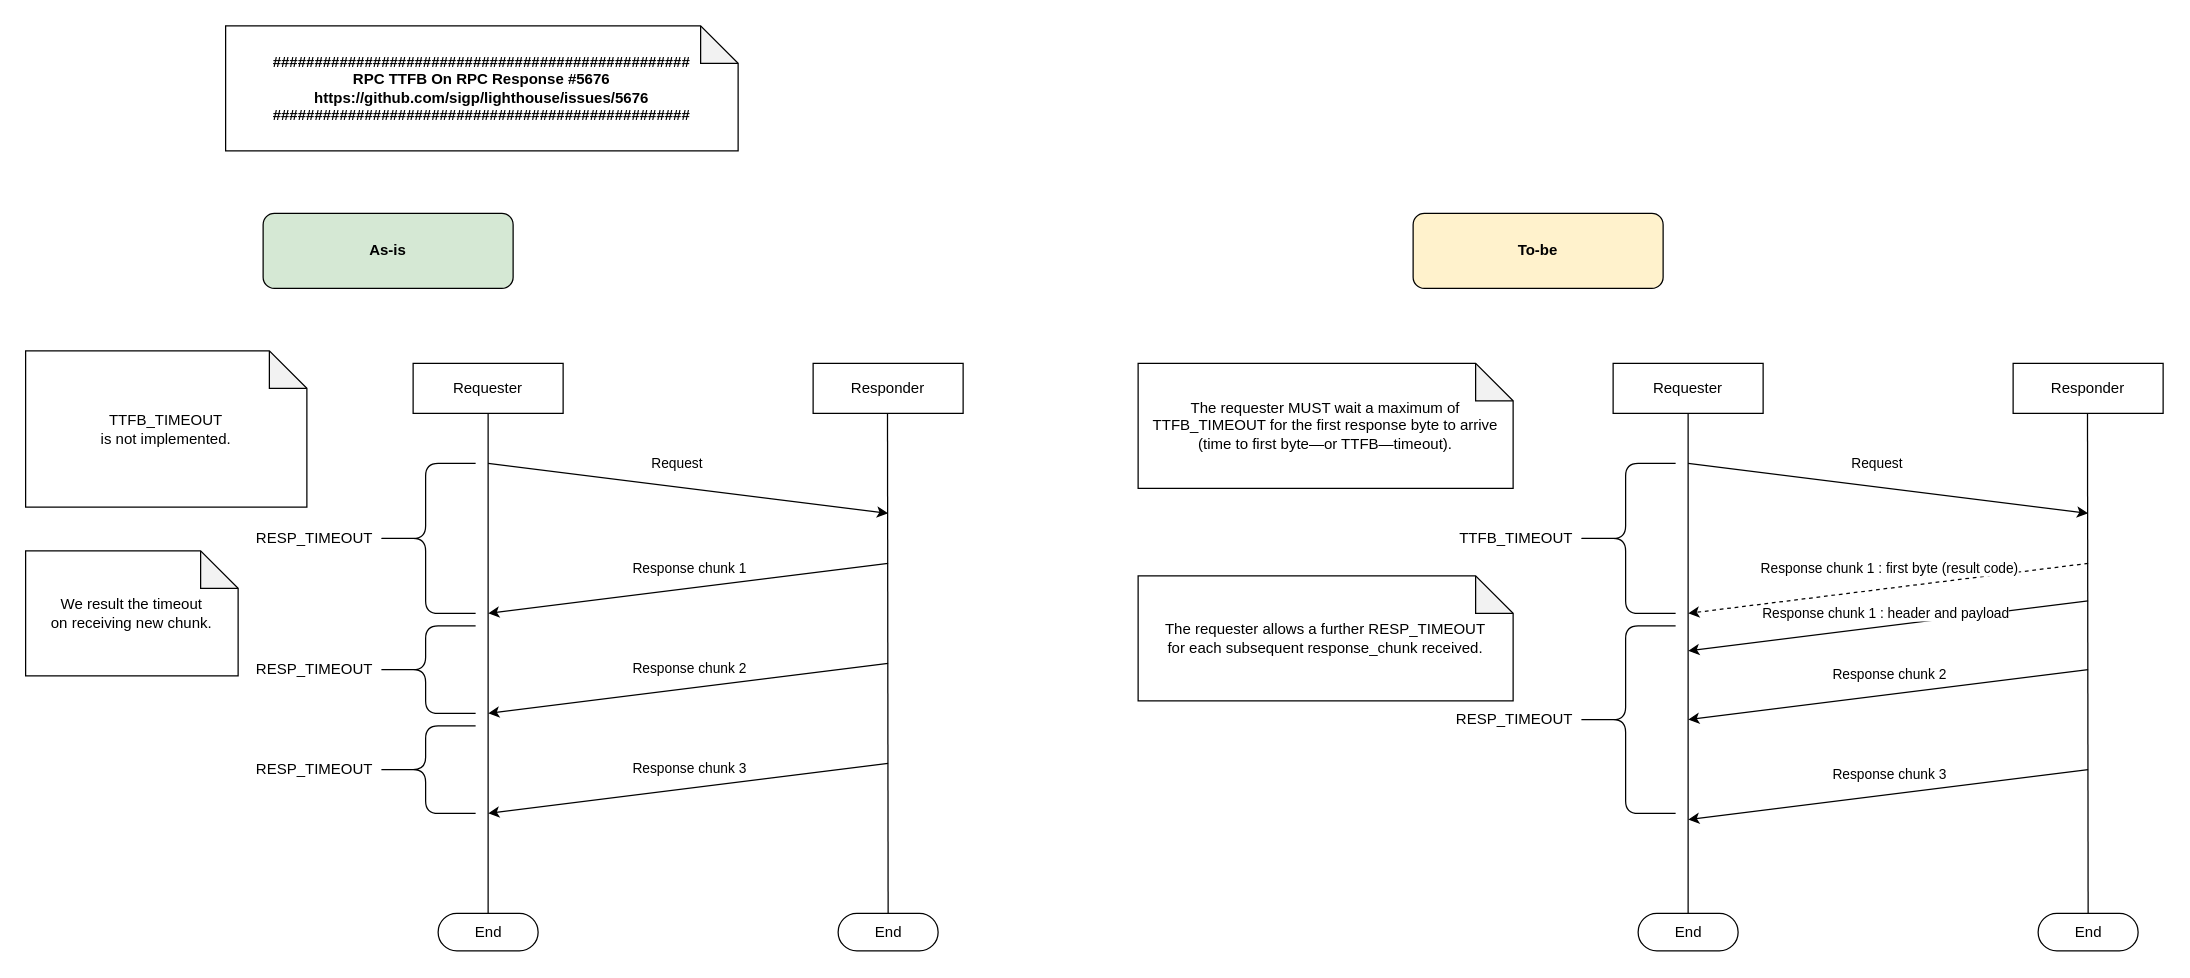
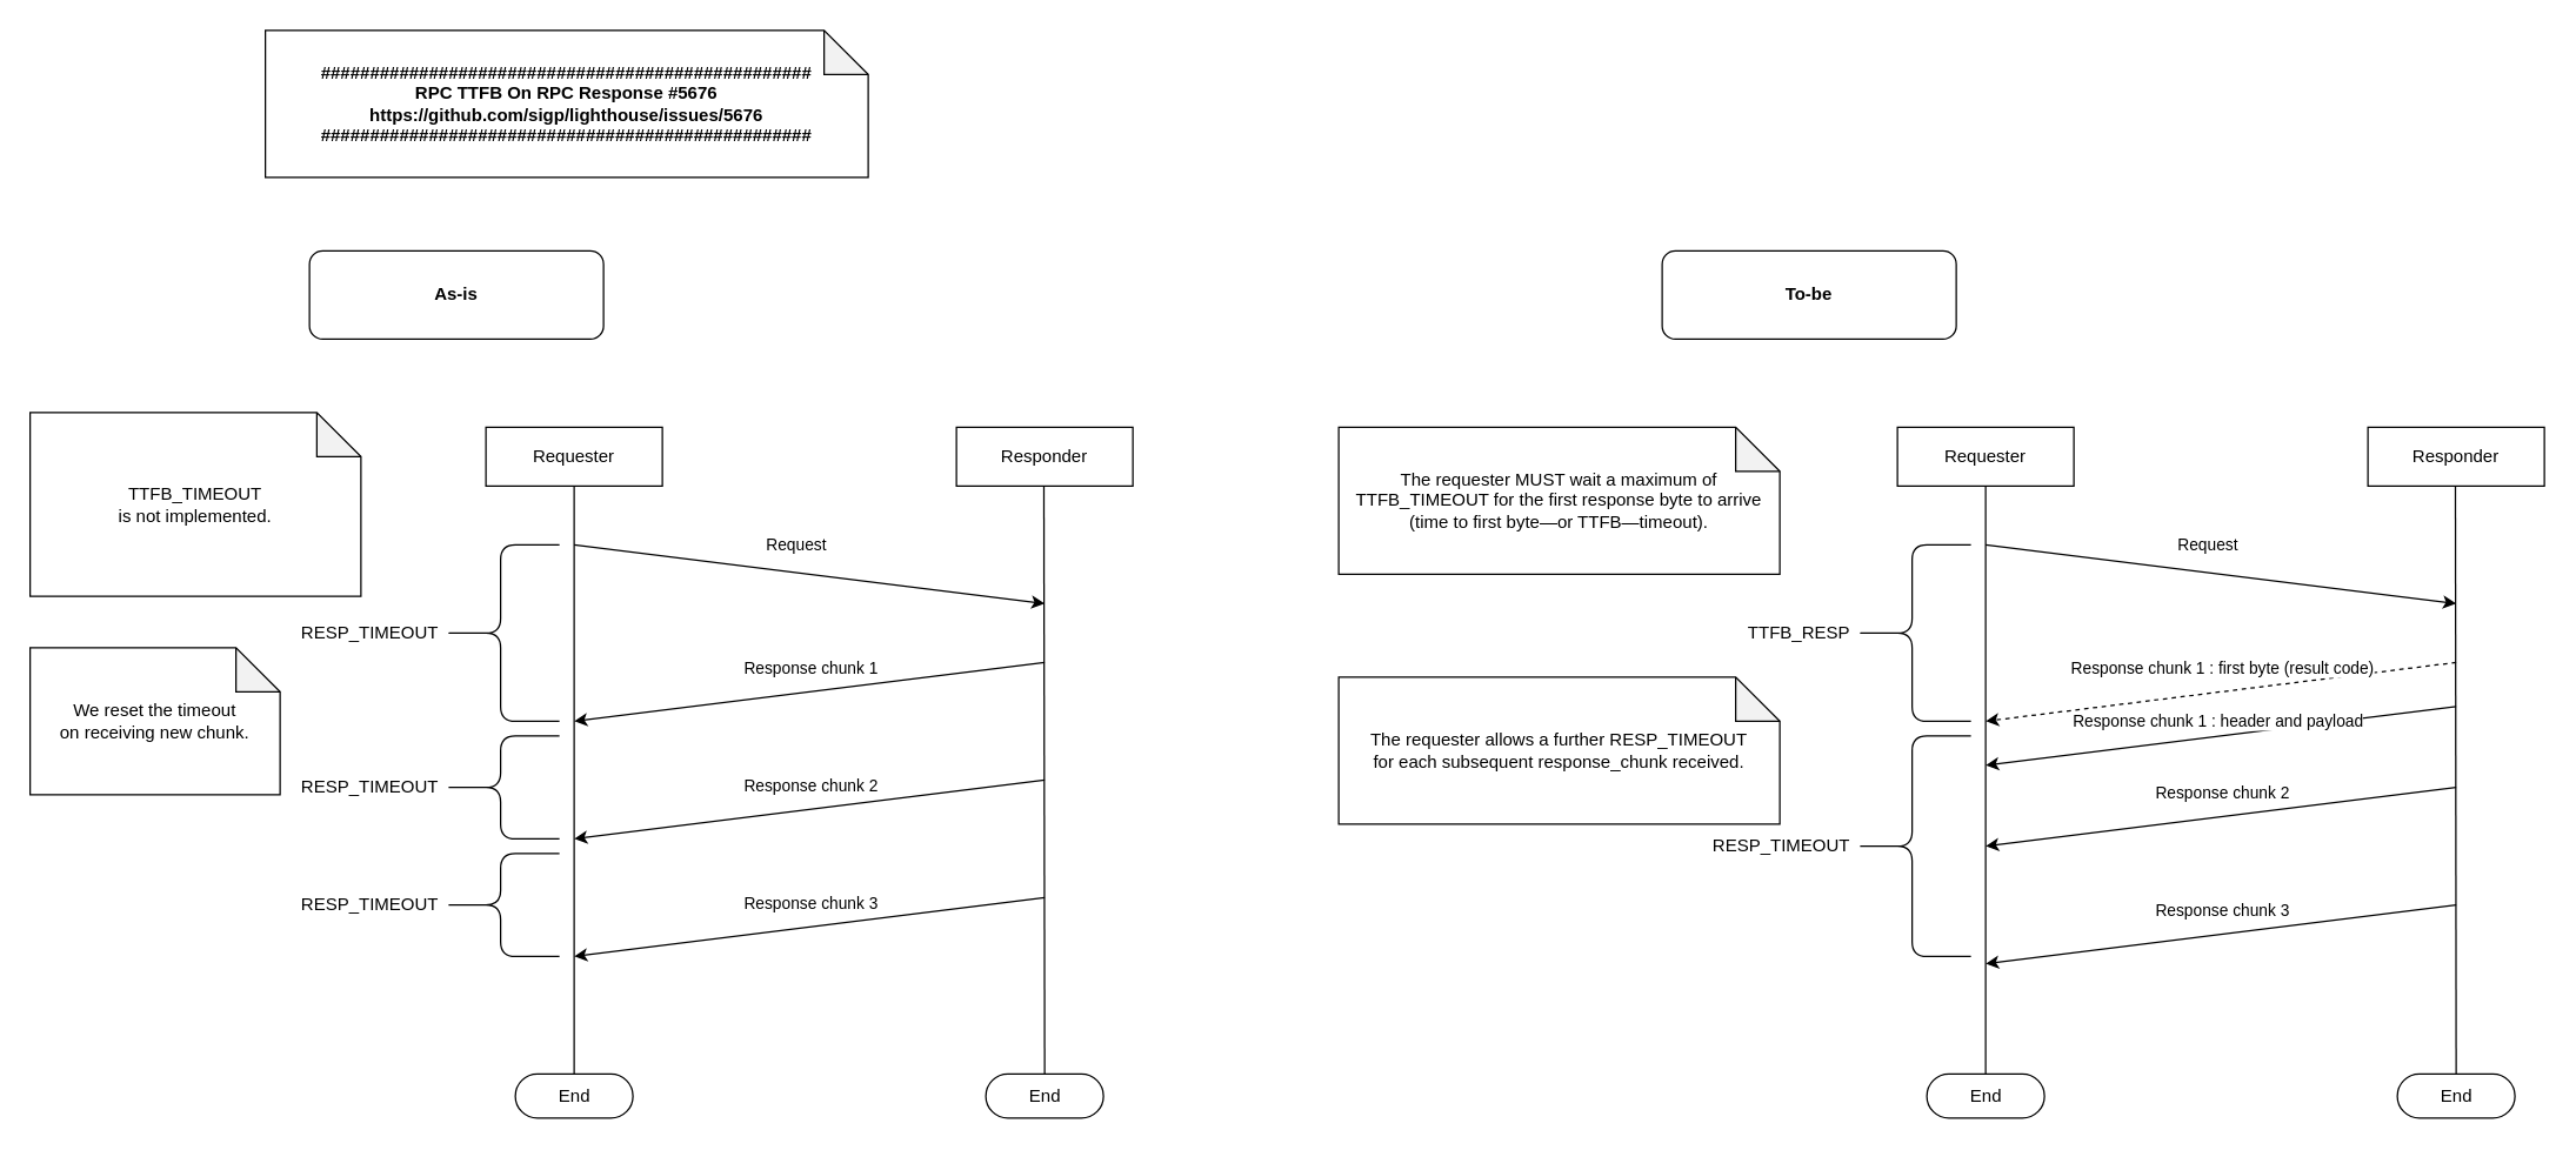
  <mxCell id="0" />
  <mxCell id="1" parent="0" />
  <mxCell id="2" value="##################################################&lt;br&gt;RPC TTFB On RPC Response #5676&lt;br&gt;https://github.com/sigp/lighthouse/issues/5676&lt;br&gt;##################################################" style="shape=note;whiteSpace=wrap;html=1;backgroundOutline=1;darkOpacity=0.05;fontStyle=1" parent="1" vertex="1"><mxGeometry x="180" y="20" width="410" height="100" as="geometry" /></mxCell>
- <mxCell id="3" value="As-is" style="rounded=1;whiteSpace=wrap;html=1;fontStyle=1;fillColor=#d5e8d4;" parent="1" vertex="1"><mxGeometry x="210" y="170" width="200" height="60" as="geometry" /></mxCell>
- <mxCell id="4" value="To-be" style="rounded=1;whiteSpace=wrap;html=1;fontStyle=1;fillColor=#fff2cc;" parent="1" vertex="1"><mxGeometry x="1130" y="170" width="200" height="60" as="geometry" /></mxCell>
+ <mxCell id="3" value="As-is" style="rounded=1;whiteSpace=wrap;html=1;fontStyle=1" parent="1" vertex="1"><mxGeometry x="210" y="170" width="200" height="60" as="geometry" /></mxCell>
+ <mxCell id="4" value="To-be" style="rounded=1;whiteSpace=wrap;html=1;fontStyle=1" parent="1" vertex="1"><mxGeometry x="1130" y="170" width="200" height="60" as="geometry" /></mxCell>
  <mxCell id="5" value="Requester" style="rounded=0;whiteSpace=wrap;html=1;fontStyle=0" vertex="1" parent="1"><mxGeometry x="330" y="290" width="120" height="40" as="geometry" /></mxCell>
  <mxCell id="6" value="Responder" style="rounded=0;whiteSpace=wrap;html=1;fontStyle=0" vertex="1" parent="1"><mxGeometry x="650" y="290" width="120" height="40" as="geometry" /></mxCell>
  <mxCell id="7" value="" style="endArrow=none;html=1;entryX=0.5;entryY=1;entryDx=0;entryDy=0;" edge="1" parent="1" target="5"><mxGeometry width="50" height="50" relative="1" as="geometry"><mxPoint x="390" y="730" as="sourcePoint" /><mxPoint x="440" y="440" as="targetPoint" /></mxGeometry></mxCell>
  <mxCell id="8" value="" style="endArrow=none;html=1;entryX=0.5;entryY=1;entryDx=0;entryDy=0;" edge="1" parent="1"><mxGeometry width="50" height="50" relative="1" as="geometry"><mxPoint x="710" y="730" as="sourcePoint" /><mxPoint x="709.5" y="330" as="targetPoint" /></mxGeometry></mxCell>
  <mxCell id="9" value="" style="endArrow=classic;html=1;" edge="1" parent="1"><mxGeometry width="50" height="50" relative="1" as="geometry"><mxPoint x="390" y="370" as="sourcePoint" /><mxPoint x="710" y="410" as="targetPoint" /></mxGeometry></mxCell>
  <mxCell id="10" value="Request" style="edgeLabel;html=1;align=center;verticalAlign=middle;resizable=0;points=[];" vertex="1" connectable="0" parent="9"><mxGeometry x="-0.158" y="2" relative="1" as="geometry"><mxPoint x="15" y="-15" as="offset" /></mxGeometry></mxCell>
  <mxCell id="11" value="" style="endArrow=classic;html=1;" edge="1" parent="1"><mxGeometry width="50" height="50" relative="1" as="geometry"><mxPoint x="710" y="450" as="sourcePoint" /><mxPoint x="390" y="490" as="targetPoint" /></mxGeometry></mxCell>
  <mxCell id="12" value="Response chunk 1" style="edgeLabel;html=1;align=center;verticalAlign=middle;resizable=0;points=[];" vertex="1" connectable="0" parent="11"><mxGeometry x="-0.158" y="2" relative="1" as="geometry"><mxPoint x="-25" y="-15" as="offset" /></mxGeometry></mxCell>
  <mxCell id="13" value="" style="endArrow=classic;html=1;" edge="1" parent="1"><mxGeometry width="50" height="50" relative="1" as="geometry"><mxPoint x="710" y="530" as="sourcePoint" /><mxPoint x="390" y="570" as="targetPoint" /></mxGeometry></mxCell>
  <mxCell id="14" value="Response chunk 2" style="edgeLabel;html=1;align=center;verticalAlign=middle;resizable=0;points=[];" vertex="1" connectable="0" parent="13"><mxGeometry x="-0.158" y="2" relative="1" as="geometry"><mxPoint x="-25" y="-15" as="offset" /></mxGeometry></mxCell>
  <mxCell id="15" value="" style="endArrow=classic;html=1;" edge="1" parent="1"><mxGeometry width="50" height="50" relative="1" as="geometry"><mxPoint x="710" y="610" as="sourcePoint" /><mxPoint x="390" y="650" as="targetPoint" /></mxGeometry></mxCell>
  <mxCell id="16" value="Response chunk 3" style="edgeLabel;html=1;align=center;verticalAlign=middle;resizable=0;points=[];" vertex="1" connectable="0" parent="15"><mxGeometry x="-0.158" y="2" relative="1" as="geometry"><mxPoint x="-25" y="-15" as="offset" /></mxGeometry></mxCell>
  <mxCell id="17" value="RESP_TIMEOUT" style="shape=curlyBracket;whiteSpace=wrap;html=1;rounded=1;labelPosition=left;verticalLabelPosition=middle;align=right;verticalAlign=middle;" vertex="1" parent="1"><mxGeometry x="300" y="500" width="80" height="70" as="geometry" /></mxCell>
  <mxCell id="18" value="RESP_TIMEOUT" style="shape=curlyBracket;whiteSpace=wrap;html=1;rounded=1;labelPosition=left;verticalLabelPosition=middle;align=right;verticalAlign=middle;" vertex="1" parent="1"><mxGeometry x="300" y="370" width="80" height="120" as="geometry" /></mxCell>
  <mxCell id="19" value="RESP_TIMEOUT" style="shape=curlyBracket;whiteSpace=wrap;html=1;rounded=1;labelPosition=left;verticalLabelPosition=middle;align=right;verticalAlign=middle;" vertex="1" parent="1"><mxGeometry x="300" y="580" width="80" height="70" as="geometry" /></mxCell>
- <mxCell id="20" value="We result the timeout &lt;br&gt;on receiving new chunk." style="shape=note;whiteSpace=wrap;html=1;backgroundOutline=1;darkOpacity=0.05;" vertex="1" parent="1"><mxGeometry x="20" y="440" width="170" height="100" as="geometry" /></mxCell>
+ <mxCell id="20" value="We reset the timeout &lt;br&gt;on receiving new chunk." style="shape=note;whiteSpace=wrap;html=1;backgroundOutline=1;darkOpacity=0.05;" vertex="1" parent="1"><mxGeometry x="20" y="440" width="170" height="100" as="geometry" /></mxCell>
  <mxCell id="21" value="TTFB_TIMEOUT&lt;br&gt;is not implemented." style="shape=note;whiteSpace=wrap;html=1;backgroundOutline=1;darkOpacity=0.05;" vertex="1" parent="1"><mxGeometry x="20" y="280" width="225" height="125" as="geometry" /></mxCell>
  <mxCell id="22" value="Requester" style="rounded=0;whiteSpace=wrap;html=1;fontStyle=0" vertex="1" parent="1"><mxGeometry x="1290" y="290" width="120" height="40" as="geometry" /></mxCell>
  <mxCell id="23" value="Responder" style="rounded=0;whiteSpace=wrap;html=1;fontStyle=0" vertex="1" parent="1"><mxGeometry x="1610" y="290" width="120" height="40" as="geometry" /></mxCell>
  <mxCell id="24" value="" style="endArrow=none;html=1;entryX=0.5;entryY=1;entryDx=0;entryDy=0;" edge="1" parent="1" target="22"><mxGeometry width="50" height="50" relative="1" as="geometry"><mxPoint x="1350" y="730" as="sourcePoint" /><mxPoint x="1400" y="440" as="targetPoint" /></mxGeometry></mxCell>
  <mxCell id="25" value="" style="endArrow=none;html=1;entryX=0.5;entryY=1;entryDx=0;entryDy=0;" edge="1" parent="1"><mxGeometry width="50" height="50" relative="1" as="geometry"><mxPoint x="1670" y="730" as="sourcePoint" /><mxPoint x="1669.5" y="330" as="targetPoint" /></mxGeometry></mxCell>
  <mxCell id="26" value="" style="endArrow=classic;html=1;" edge="1" parent="1"><mxGeometry width="50" height="50" relative="1" as="geometry"><mxPoint x="1350" y="370" as="sourcePoint" /><mxPoint x="1670" y="410" as="targetPoint" /></mxGeometry></mxCell>
  <mxCell id="27" value="Request" style="edgeLabel;html=1;align=center;verticalAlign=middle;resizable=0;points=[];" vertex="1" connectable="0" parent="26"><mxGeometry x="-0.158" y="2" relative="1" as="geometry"><mxPoint x="15" y="-15" as="offset" /></mxGeometry></mxCell>
  <mxCell id="28" value="" style="endArrow=classic;html=1;dashed=1;" edge="1" parent="1"><mxGeometry width="50" height="50" relative="1" as="geometry"><mxPoint x="1670" y="450" as="sourcePoint" /><mxPoint x="1350" y="490" as="targetPoint" /></mxGeometry></mxCell>
  <mxCell id="29" value="Response chunk 1 : first byte (result code)" style="edgeLabel;html=1;align=center;verticalAlign=middle;resizable=0;points=[];" vertex="1" connectable="0" parent="28"><mxGeometry x="-0.158" y="2" relative="1" as="geometry"><mxPoint x="-25" y="-15" as="offset" /></mxGeometry></mxCell>
  <mxCell id="30" value="" style="endArrow=classic;html=1;" edge="1" parent="1"><mxGeometry width="50" height="50" relative="1" as="geometry"><mxPoint x="1670" y="535" as="sourcePoint" /><mxPoint x="1350" y="575" as="targetPoint" /></mxGeometry></mxCell>
  <mxCell id="31" value="Response chunk 2" style="edgeLabel;html=1;align=center;verticalAlign=middle;resizable=0;points=[];" vertex="1" connectable="0" parent="30"><mxGeometry x="-0.158" y="2" relative="1" as="geometry"><mxPoint x="-25" y="-15" as="offset" /></mxGeometry></mxCell>
  <mxCell id="32" value="" style="endArrow=classic;html=1;" edge="1" parent="1"><mxGeometry width="50" height="50" relative="1" as="geometry"><mxPoint x="1670" y="615" as="sourcePoint" /><mxPoint x="1350" y="655" as="targetPoint" /></mxGeometry></mxCell>
  <mxCell id="33" value="Response chunk 3" style="edgeLabel;html=1;align=center;verticalAlign=middle;resizable=0;points=[];" vertex="1" connectable="0" parent="32"><mxGeometry x="-0.158" y="2" relative="1" as="geometry"><mxPoint x="-25" y="-15" as="offset" /></mxGeometry></mxCell>
  <mxCell id="34" value="RESP_TIMEOUT" style="shape=curlyBracket;whiteSpace=wrap;html=1;rounded=1;labelPosition=left;verticalLabelPosition=middle;align=right;verticalAlign=middle;" vertex="1" parent="1"><mxGeometry x="1260" y="500" width="80" height="150" as="geometry" /></mxCell>
- <mxCell id="35" value="TTFB_TIMEOUT" style="shape=curlyBracket;whiteSpace=wrap;html=1;rounded=1;labelPosition=left;verticalLabelPosition=middle;align=right;verticalAlign=middle;" vertex="1" parent="1"><mxGeometry x="1260" y="370" width="80" height="120" as="geometry" /></mxCell>
+ <mxCell id="35" value="TTFB_RESP" style="shape=curlyBracket;whiteSpace=wrap;html=1;rounded=1;labelPosition=left;verticalLabelPosition=middle;align=right;verticalAlign=middle;" vertex="1" parent="1"><mxGeometry x="1260" y="370" width="80" height="120" as="geometry" /></mxCell>
  <mxCell id="36" value="" style="endArrow=classic;html=1;" edge="1" parent="1"><mxGeometry width="50" height="50" relative="1" as="geometry"><mxPoint x="1670" y="480" as="sourcePoint" /><mxPoint x="1350" y="520" as="targetPoint" /></mxGeometry></mxCell>
  <mxCell id="37" value="Response chunk 1 : header and payload" style="edgeLabel;html=1;align=center;verticalAlign=middle;resizable=0;points=[];" vertex="1" connectable="0" parent="36"><mxGeometry x="-0.158" y="2" relative="1" as="geometry"><mxPoint x="-28" y="-9" as="offset" /></mxGeometry></mxCell>
  <mxCell id="38" value="The requester MUST wait a maximum of TTFB_TIMEOUT for the first response byte to arrive (time to first byte—or TTFB—timeout)." style="shape=note;whiteSpace=wrap;html=1;backgroundOutline=1;darkOpacity=0.05;" vertex="1" parent="1"><mxGeometry x="910" y="290" width="300" height="100" as="geometry" /></mxCell>
  <mxCell id="39" value="The requester allows a further RESP_TIMEOUT &lt;br&gt;for each subsequent response_chunk received." style="shape=note;whiteSpace=wrap;html=1;backgroundOutline=1;darkOpacity=0.05;" vertex="1" parent="1"><mxGeometry x="910" y="460" width="300" height="100" as="geometry" /></mxCell>
  <mxCell id="40" value="End" style="html=1;dashed=0;whitespace=wrap;shape=mxgraph.dfd.start" vertex="1" parent="1"><mxGeometry x="350" y="730" width="80" height="30" as="geometry" /></mxCell>
  <mxCell id="41" value="End" style="html=1;dashed=0;whitespace=wrap;shape=mxgraph.dfd.start" vertex="1" parent="1"><mxGeometry x="670" y="730" width="80" height="30" as="geometry" /></mxCell>
  <mxCell id="42" value="End" style="html=1;dashed=0;whitespace=wrap;shape=mxgraph.dfd.start" vertex="1" parent="1"><mxGeometry x="1310" y="730" width="80" height="30" as="geometry" /></mxCell>
  <mxCell id="43" value="End" style="html=1;dashed=0;whitespace=wrap;shape=mxgraph.dfd.start" vertex="1" parent="1"><mxGeometry x="1630" y="730" width="80" height="30" as="geometry" /></mxCell>
